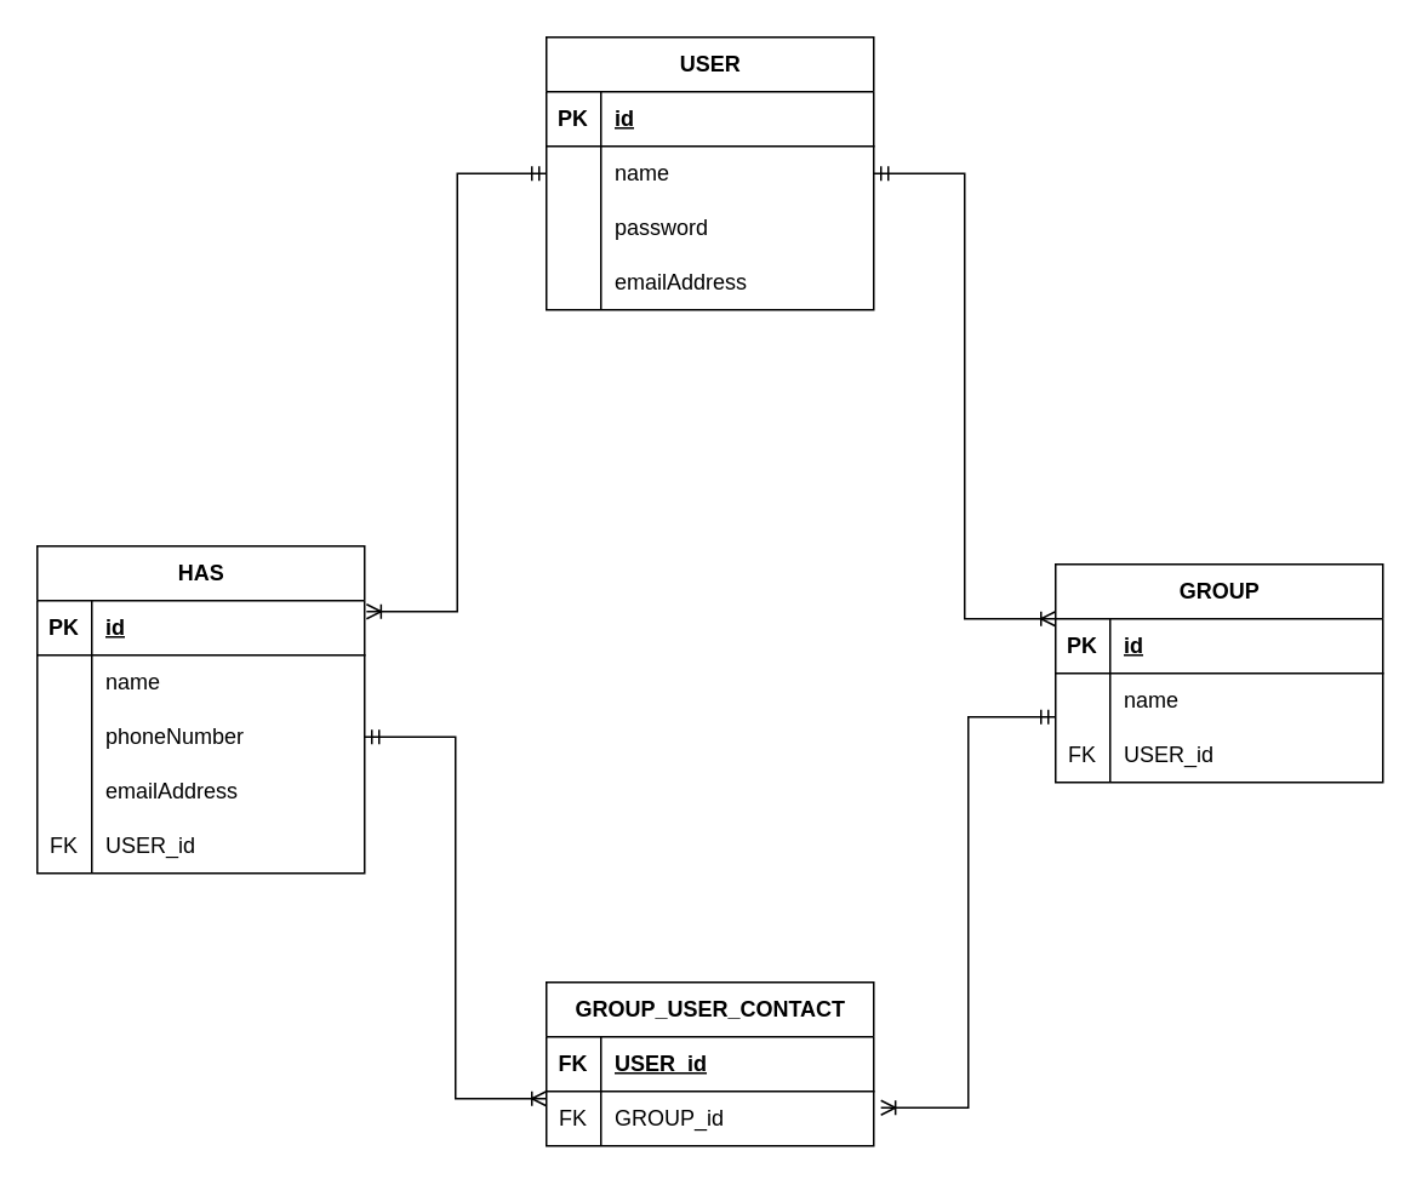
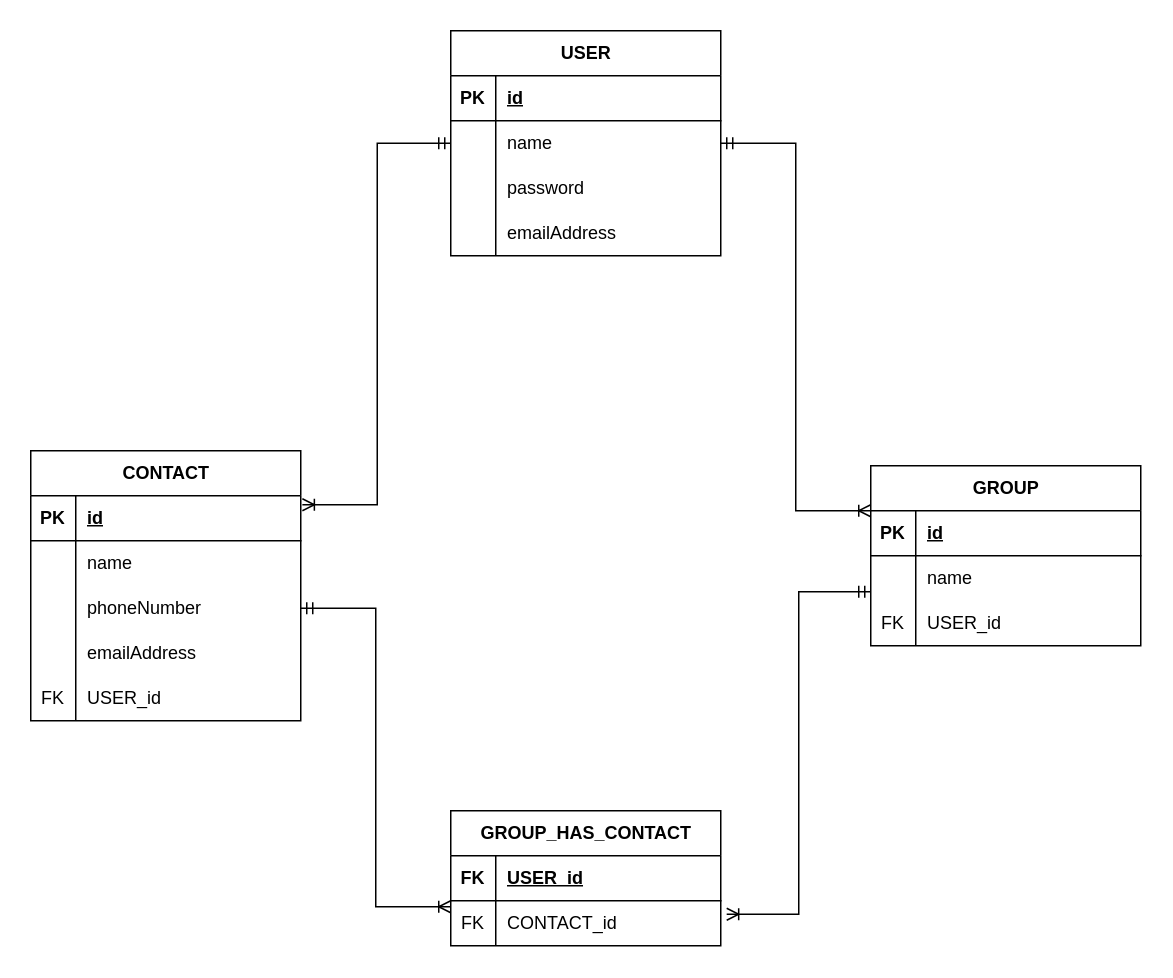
  <mxCell id="0" />
  <mxCell id="1" parent="0" />
  <mxCell id="2" value="USER" style="shape=table;startSize=30;container=1;collapsible=1;childLayout=tableLayout;fixedRows=1;rowLines=0;fontStyle=1;align=center;resizeLast=1;html=1;" vertex="1" parent="1"><mxGeometry x="300" y="20" width="180" height="150" as="geometry" /></mxCell>
  <mxCell id="3" value="" style="shape=tableRow;horizontal=0;startSize=0;swimlaneHead=0;swimlaneBody=0;fillColor=none;collapsible=0;dropTarget=0;points=[[0,0.5],[1,0.5]];portConstraint=eastwest;top=0;left=0;right=0;bottom=1;" vertex="1" parent="2"><mxGeometry y="30" width="180" height="30" as="geometry" /></mxCell>
  <mxCell id="4" value="PK" style="shape=partialRectangle;connectable=0;fillColor=none;top=0;left=0;bottom=0;right=0;fontStyle=1;overflow=hidden;whiteSpace=wrap;html=1;" vertex="1" parent="3"><mxGeometry width="30" height="30" as="geometry"><mxRectangle width="30" height="30" as="alternateBounds" /></mxGeometry></mxCell>
  <mxCell id="5" value="id" style="shape=partialRectangle;connectable=0;fillColor=none;top=0;left=0;bottom=0;right=0;align=left;spacingLeft=6;fontStyle=5;overflow=hidden;whiteSpace=wrap;html=1;" vertex="1" parent="3"><mxGeometry x="30" width="150" height="30" as="geometry"><mxRectangle width="150" height="30" as="alternateBounds" /></mxGeometry></mxCell>
  <mxCell id="6" value="" style="shape=tableRow;horizontal=0;startSize=0;swimlaneHead=0;swimlaneBody=0;fillColor=none;collapsible=0;dropTarget=0;points=[[0,0.5],[1,0.5]];portConstraint=eastwest;top=0;left=0;right=0;bottom=0;" vertex="1" parent="2"><mxGeometry y="60" width="180" height="30" as="geometry" /></mxCell>
  <mxCell id="7" value="" style="shape=partialRectangle;connectable=0;fillColor=none;top=0;left=0;bottom=0;right=0;editable=1;overflow=hidden;whiteSpace=wrap;html=1;" vertex="1" parent="6"><mxGeometry width="30" height="30" as="geometry"><mxRectangle width="30" height="30" as="alternateBounds" /></mxGeometry></mxCell>
  <mxCell id="8" value="name" style="shape=partialRectangle;connectable=0;fillColor=none;top=0;left=0;bottom=0;right=0;align=left;spacingLeft=6;overflow=hidden;whiteSpace=wrap;html=1;" vertex="1" parent="6"><mxGeometry x="30" width="150" height="30" as="geometry"><mxRectangle width="150" height="30" as="alternateBounds" /></mxGeometry></mxCell>
  <mxCell id="9" value="" style="shape=tableRow;horizontal=0;startSize=0;swimlaneHead=0;swimlaneBody=0;fillColor=none;collapsible=0;dropTarget=0;points=[[0,0.5],[1,0.5]];portConstraint=eastwest;top=0;left=0;right=0;bottom=0;" vertex="1" parent="2"><mxGeometry y="90" width="180" height="30" as="geometry" /></mxCell>
  <mxCell id="10" value="" style="shape=partialRectangle;connectable=0;fillColor=none;top=0;left=0;bottom=0;right=0;editable=1;overflow=hidden;whiteSpace=wrap;html=1;" vertex="1" parent="9"><mxGeometry width="30" height="30" as="geometry"><mxRectangle width="30" height="30" as="alternateBounds" /></mxGeometry></mxCell>
  <mxCell id="11" value="password" style="shape=partialRectangle;connectable=0;fillColor=none;top=0;left=0;bottom=0;right=0;align=left;spacingLeft=6;overflow=hidden;whiteSpace=wrap;html=1;" vertex="1" parent="9"><mxGeometry x="30" width="150" height="30" as="geometry"><mxRectangle width="150" height="30" as="alternateBounds" /></mxGeometry></mxCell>
  <mxCell id="12" value="" style="shape=tableRow;horizontal=0;startSize=0;swimlaneHead=0;swimlaneBody=0;fillColor=none;collapsible=0;dropTarget=0;points=[[0,0.5],[1,0.5]];portConstraint=eastwest;top=0;left=0;right=0;bottom=0;" vertex="1" parent="2"><mxGeometry y="120" width="180" height="30" as="geometry" /></mxCell>
  <mxCell id="13" value="" style="shape=partialRectangle;connectable=0;fillColor=none;top=0;left=0;bottom=0;right=0;editable=1;overflow=hidden;whiteSpace=wrap;html=1;" vertex="1" parent="12"><mxGeometry width="30" height="30" as="geometry"><mxRectangle width="30" height="30" as="alternateBounds" /></mxGeometry></mxCell>
  <mxCell id="14" value="emailAddress" style="shape=partialRectangle;connectable=0;fillColor=none;top=0;left=0;bottom=0;right=0;align=left;spacingLeft=6;overflow=hidden;whiteSpace=wrap;html=1;" vertex="1" parent="12"><mxGeometry x="30" width="150" height="30" as="geometry"><mxRectangle width="150" height="30" as="alternateBounds" /></mxGeometry></mxCell>
- <mxCell id="15" value="HAS" style="shape=table;startSize=30;container=1;collapsible=1;childLayout=tableLayout;fixedRows=1;rowLines=0;fontStyle=1;align=center;resizeLast=1;html=1;" vertex="1" parent="1"><mxGeometry x="20" y="300" width="180" height="180" as="geometry" /></mxCell>
+ <mxCell id="15" value="CONTACT" style="shape=table;startSize=30;container=1;collapsible=1;childLayout=tableLayout;fixedRows=1;rowLines=0;fontStyle=1;align=center;resizeLast=1;html=1;" vertex="1" parent="1"><mxGeometry x="20" y="300" width="180" height="180" as="geometry" /></mxCell>
  <mxCell id="16" value="" style="shape=tableRow;horizontal=0;startSize=0;swimlaneHead=0;swimlaneBody=0;fillColor=none;collapsible=0;dropTarget=0;points=[[0,0.5],[1,0.5]];portConstraint=eastwest;top=0;left=0;right=0;bottom=1;" vertex="1" parent="15"><mxGeometry y="30" width="180" height="30" as="geometry" /></mxCell>
  <mxCell id="17" value="PK" style="shape=partialRectangle;connectable=0;fillColor=none;top=0;left=0;bottom=0;right=0;fontStyle=1;overflow=hidden;whiteSpace=wrap;html=1;" vertex="1" parent="16"><mxGeometry width="30" height="30" as="geometry"><mxRectangle width="30" height="30" as="alternateBounds" /></mxGeometry></mxCell>
  <mxCell id="18" value="id" style="shape=partialRectangle;connectable=0;fillColor=none;top=0;left=0;bottom=0;right=0;align=left;spacingLeft=6;fontStyle=5;overflow=hidden;whiteSpace=wrap;html=1;" vertex="1" parent="16"><mxGeometry x="30" width="150" height="30" as="geometry"><mxRectangle width="150" height="30" as="alternateBounds" /></mxGeometry></mxCell>
  <mxCell id="19" value="" style="shape=tableRow;horizontal=0;startSize=0;swimlaneHead=0;swimlaneBody=0;fillColor=none;collapsible=0;dropTarget=0;points=[[0,0.5],[1,0.5]];portConstraint=eastwest;top=0;left=0;right=0;bottom=0;" vertex="1" parent="15"><mxGeometry y="60" width="180" height="30" as="geometry" /></mxCell>
  <mxCell id="20" value="" style="shape=partialRectangle;connectable=0;fillColor=none;top=0;left=0;bottom=0;right=0;editable=1;overflow=hidden;whiteSpace=wrap;html=1;" vertex="1" parent="19"><mxGeometry width="30" height="30" as="geometry"><mxRectangle width="30" height="30" as="alternateBounds" /></mxGeometry></mxCell>
  <mxCell id="21" value="name" style="shape=partialRectangle;connectable=0;fillColor=none;top=0;left=0;bottom=0;right=0;align=left;spacingLeft=6;overflow=hidden;whiteSpace=wrap;html=1;" vertex="1" parent="19"><mxGeometry x="30" width="150" height="30" as="geometry"><mxRectangle width="150" height="30" as="alternateBounds" /></mxGeometry></mxCell>
  <mxCell id="22" value="" style="shape=tableRow;horizontal=0;startSize=0;swimlaneHead=0;swimlaneBody=0;fillColor=none;collapsible=0;dropTarget=0;points=[[0,0.5],[1,0.5]];portConstraint=eastwest;top=0;left=0;right=0;bottom=0;" vertex="1" parent="15"><mxGeometry y="90" width="180" height="30" as="geometry" /></mxCell>
  <mxCell id="23" value="" style="shape=partialRectangle;connectable=0;fillColor=none;top=0;left=0;bottom=0;right=0;editable=1;overflow=hidden;whiteSpace=wrap;html=1;" vertex="1" parent="22"><mxGeometry width="30" height="30" as="geometry"><mxRectangle width="30" height="30" as="alternateBounds" /></mxGeometry></mxCell>
  <mxCell id="24" value="phoneNumber" style="shape=partialRectangle;connectable=0;fillColor=none;top=0;left=0;bottom=0;right=0;align=left;spacingLeft=6;overflow=hidden;whiteSpace=wrap;html=1;" vertex="1" parent="22"><mxGeometry x="30" width="150" height="30" as="geometry"><mxRectangle width="150" height="30" as="alternateBounds" /></mxGeometry></mxCell>
  <mxCell id="25" value="" style="shape=tableRow;horizontal=0;startSize=0;swimlaneHead=0;swimlaneBody=0;fillColor=none;collapsible=0;dropTarget=0;points=[[0,0.5],[1,0.5]];portConstraint=eastwest;top=0;left=0;right=0;bottom=0;" vertex="1" parent="15"><mxGeometry y="120" width="180" height="30" as="geometry" /></mxCell>
  <mxCell id="26" value="" style="shape=partialRectangle;connectable=0;fillColor=none;top=0;left=0;bottom=0;right=0;editable=1;overflow=hidden;whiteSpace=wrap;html=1;" vertex="1" parent="25"><mxGeometry width="30" height="30" as="geometry"><mxRectangle width="30" height="30" as="alternateBounds" /></mxGeometry></mxCell>
  <mxCell id="27" value="emailAddress" style="shape=partialRectangle;connectable=0;fillColor=none;top=0;left=0;bottom=0;right=0;align=left;spacingLeft=6;overflow=hidden;whiteSpace=wrap;html=1;" vertex="1" parent="25"><mxGeometry x="30" width="150" height="30" as="geometry"><mxRectangle width="150" height="30" as="alternateBounds" /></mxGeometry></mxCell>
  <mxCell id="28" value="" style="shape=tableRow;horizontal=0;startSize=0;swimlaneHead=0;swimlaneBody=0;fillColor=none;collapsible=0;dropTarget=0;points=[[0,0.5],[1,0.5]];portConstraint=eastwest;top=0;left=0;right=0;bottom=0;" vertex="1" parent="15"><mxGeometry y="150" width="180" height="30" as="geometry" /></mxCell>
  <mxCell id="29" value="FK" style="shape=partialRectangle;connectable=0;fillColor=none;top=0;left=0;bottom=0;right=0;editable=1;overflow=hidden;whiteSpace=wrap;html=1;" vertex="1" parent="28"><mxGeometry width="30" height="30" as="geometry"><mxRectangle width="30" height="30" as="alternateBounds" /></mxGeometry></mxCell>
  <mxCell id="30" value="USER_id" style="shape=partialRectangle;connectable=0;fillColor=none;top=0;left=0;bottom=0;right=0;align=left;spacingLeft=6;overflow=hidden;whiteSpace=wrap;html=1;" vertex="1" parent="28"><mxGeometry x="30" width="150" height="30" as="geometry"><mxRectangle width="150" height="30" as="alternateBounds" /></mxGeometry></mxCell>
  <mxCell id="31" value="GROUP" style="shape=table;startSize=30;container=1;collapsible=1;childLayout=tableLayout;fixedRows=1;rowLines=0;fontStyle=1;align=center;resizeLast=1;html=1;" vertex="1" parent="1"><mxGeometry x="580" y="310" width="180" height="120" as="geometry" /></mxCell>
  <mxCell id="32" value="" style="shape=tableRow;horizontal=0;startSize=0;swimlaneHead=0;swimlaneBody=0;fillColor=none;collapsible=0;dropTarget=0;points=[[0,0.5],[1,0.5]];portConstraint=eastwest;top=0;left=0;right=0;bottom=1;" vertex="1" parent="31"><mxGeometry y="30" width="180" height="30" as="geometry" /></mxCell>
  <mxCell id="33" value="PK" style="shape=partialRectangle;connectable=0;fillColor=none;top=0;left=0;bottom=0;right=0;fontStyle=1;overflow=hidden;whiteSpace=wrap;html=1;" vertex="1" parent="32"><mxGeometry width="30" height="30" as="geometry"><mxRectangle width="30" height="30" as="alternateBounds" /></mxGeometry></mxCell>
  <mxCell id="34" value="id" style="shape=partialRectangle;connectable=0;fillColor=none;top=0;left=0;bottom=0;right=0;align=left;spacingLeft=6;fontStyle=5;overflow=hidden;whiteSpace=wrap;html=1;" vertex="1" parent="32"><mxGeometry x="30" width="150" height="30" as="geometry"><mxRectangle width="150" height="30" as="alternateBounds" /></mxGeometry></mxCell>
  <mxCell id="35" value="" style="shape=tableRow;horizontal=0;startSize=0;swimlaneHead=0;swimlaneBody=0;fillColor=none;collapsible=0;dropTarget=0;points=[[0,0.5],[1,0.5]];portConstraint=eastwest;top=0;left=0;right=0;bottom=0;" vertex="1" parent="31"><mxGeometry y="60" width="180" height="30" as="geometry" /></mxCell>
  <mxCell id="36" value="" style="shape=partialRectangle;connectable=0;fillColor=none;top=0;left=0;bottom=0;right=0;editable=1;overflow=hidden;whiteSpace=wrap;html=1;" vertex="1" parent="35"><mxGeometry width="30" height="30" as="geometry"><mxRectangle width="30" height="30" as="alternateBounds" /></mxGeometry></mxCell>
  <mxCell id="37" value="name" style="shape=partialRectangle;connectable=0;fillColor=none;top=0;left=0;bottom=0;right=0;align=left;spacingLeft=6;overflow=hidden;whiteSpace=wrap;html=1;" vertex="1" parent="35"><mxGeometry x="30" width="150" height="30" as="geometry"><mxRectangle width="150" height="30" as="alternateBounds" /></mxGeometry></mxCell>
  <mxCell id="38" value="" style="shape=tableRow;horizontal=0;startSize=0;swimlaneHead=0;swimlaneBody=0;fillColor=none;collapsible=0;dropTarget=0;points=[[0,0.5],[1,0.5]];portConstraint=eastwest;top=0;left=0;right=0;bottom=0;" vertex="1" parent="31"><mxGeometry y="90" width="180" height="30" as="geometry" /></mxCell>
  <mxCell id="39" value="FK" style="shape=partialRectangle;connectable=0;fillColor=none;top=0;left=0;bottom=0;right=0;editable=1;overflow=hidden;whiteSpace=wrap;html=1;" vertex="1" parent="38"><mxGeometry width="30" height="30" as="geometry"><mxRectangle width="30" height="30" as="alternateBounds" /></mxGeometry></mxCell>
  <mxCell id="40" value="USER_id" style="shape=partialRectangle;connectable=0;fillColor=none;top=0;left=0;bottom=0;right=0;align=left;spacingLeft=6;overflow=hidden;whiteSpace=wrap;html=1;" vertex="1" parent="38"><mxGeometry x="30" width="150" height="30" as="geometry"><mxRectangle width="150" height="30" as="alternateBounds" /></mxGeometry></mxCell>
- <mxCell id="41" value="GROUP_USER_CONTACT" style="shape=table;startSize=30;container=1;collapsible=1;childLayout=tableLayout;fixedRows=1;rowLines=0;fontStyle=1;align=center;resizeLast=1;html=1;" vertex="1" parent="1"><mxGeometry x="300" y="540" width="180" height="90" as="geometry" /></mxCell>
+ <mxCell id="41" value="GROUP_HAS_CONTACT" style="shape=table;startSize=30;container=1;collapsible=1;childLayout=tableLayout;fixedRows=1;rowLines=0;fontStyle=1;align=center;resizeLast=1;html=1;" vertex="1" parent="1"><mxGeometry x="300" y="540" width="180" height="90" as="geometry" /></mxCell>
  <mxCell id="42" value="" style="shape=tableRow;horizontal=0;startSize=0;swimlaneHead=0;swimlaneBody=0;fillColor=none;collapsible=0;dropTarget=0;points=[[0,0.5],[1,0.5]];portConstraint=eastwest;top=0;left=0;right=0;bottom=1;" vertex="1" parent="41"><mxGeometry y="30" width="180" height="30" as="geometry" /></mxCell>
  <mxCell id="43" value="FK" style="shape=partialRectangle;connectable=0;fillColor=none;top=0;left=0;bottom=0;right=0;fontStyle=1;overflow=hidden;whiteSpace=wrap;html=1;" vertex="1" parent="42"><mxGeometry width="30" height="30" as="geometry"><mxRectangle width="30" height="30" as="alternateBounds" /></mxGeometry></mxCell>
  <mxCell id="44" value="USER_id" style="shape=partialRectangle;connectable=0;fillColor=none;top=0;left=0;bottom=0;right=0;align=left;spacingLeft=6;fontStyle=5;overflow=hidden;whiteSpace=wrap;html=1;" vertex="1" parent="42"><mxGeometry x="30" width="150" height="30" as="geometry"><mxRectangle width="150" height="30" as="alternateBounds" /></mxGeometry></mxCell>
  <mxCell id="45" value="" style="shape=tableRow;horizontal=0;startSize=0;swimlaneHead=0;swimlaneBody=0;fillColor=none;collapsible=0;dropTarget=0;points=[[0,0.5],[1,0.5]];portConstraint=eastwest;top=0;left=0;right=0;bottom=0;" vertex="1" parent="41"><mxGeometry y="60" width="180" height="30" as="geometry" /></mxCell>
  <mxCell id="46" value="FK" style="shape=partialRectangle;connectable=0;fillColor=none;top=0;left=0;bottom=0;right=0;editable=1;overflow=hidden;whiteSpace=wrap;html=1;" vertex="1" parent="45"><mxGeometry width="30" height="30" as="geometry"><mxRectangle width="30" height="30" as="alternateBounds" /></mxGeometry></mxCell>
- <mxCell id="47" value="GROUP_id" style="shape=partialRectangle;connectable=0;fillColor=none;top=0;left=0;bottom=0;right=0;align=left;spacingLeft=6;overflow=hidden;whiteSpace=wrap;html=1;" vertex="1" parent="45"><mxGeometry x="30" width="150" height="30" as="geometry"><mxRectangle width="150" height="30" as="alternateBounds" /></mxGeometry></mxCell>
+ <mxCell id="47" value="CONTACT_id" style="shape=partialRectangle;connectable=0;fillColor=none;top=0;left=0;bottom=0;right=0;align=left;spacingLeft=6;overflow=hidden;whiteSpace=wrap;html=1;" vertex="1" parent="45"><mxGeometry x="30" width="150" height="30" as="geometry"><mxRectangle width="150" height="30" as="alternateBounds" /></mxGeometry></mxCell>
  <mxCell id="48" value="" style="edgeStyle=elbowEdgeStyle;fontSize=12;html=1;endArrow=ERoneToMany;startArrow=ERmandOne;rounded=0;entryX=1.022;entryY=0.3;entryDx=0;entryDy=0;entryPerimeter=0;" edge="1" parent="1" target="45"><mxGeometry width="100" height="100" relative="1" as="geometry"><mxPoint x="580" y="394" as="sourcePoint" /><mxPoint x="540" y="580" as="targetPoint" /></mxGeometry></mxCell>
  <mxCell id="49" value="" style="edgeStyle=elbowEdgeStyle;fontSize=12;html=1;endArrow=ERoneToMany;startArrow=ERmandOne;rounded=0;exitX=1;exitY=0.5;exitDx=0;exitDy=0;entryX=0;entryY=0.133;entryDx=0;entryDy=0;entryPerimeter=0;" edge="1" parent="1" source="22" target="45"><mxGeometry width="100" height="100" relative="1" as="geometry"><mxPoint x="170" y="510" as="sourcePoint" /><mxPoint x="282.08" y="601.01" as="targetPoint" /></mxGeometry></mxCell>
  <mxCell id="50" value="" style="edgeStyle=elbowEdgeStyle;fontSize=12;html=1;endArrow=ERoneToMany;startArrow=ERmandOne;rounded=0;exitX=0;exitY=0.5;exitDx=0;exitDy=0;entryX=1.006;entryY=0.2;entryDx=0;entryDy=0;entryPerimeter=0;" edge="1" parent="1" source="6" target="16"><mxGeometry width="100" height="100" relative="1" as="geometry"><mxPoint x="200" y="130" as="sourcePoint" /><mxPoint x="100" y="280" as="targetPoint" /></mxGeometry></mxCell>
  <mxCell id="51" value="" style="edgeStyle=elbowEdgeStyle;fontSize=12;html=1;endArrow=ERoneToMany;startArrow=ERmandOne;rounded=0;exitX=1;exitY=0.5;exitDx=0;exitDy=0;entryX=0;entryY=0;entryDx=0;entryDy=0;entryPerimeter=0;" edge="1" parent="1" source="6" target="32"><mxGeometry width="100" height="100" relative="1" as="geometry"><mxPoint x="628.92" y="95" as="sourcePoint" /><mxPoint x="539.92" y="336" as="targetPoint" /></mxGeometry></mxCell>
